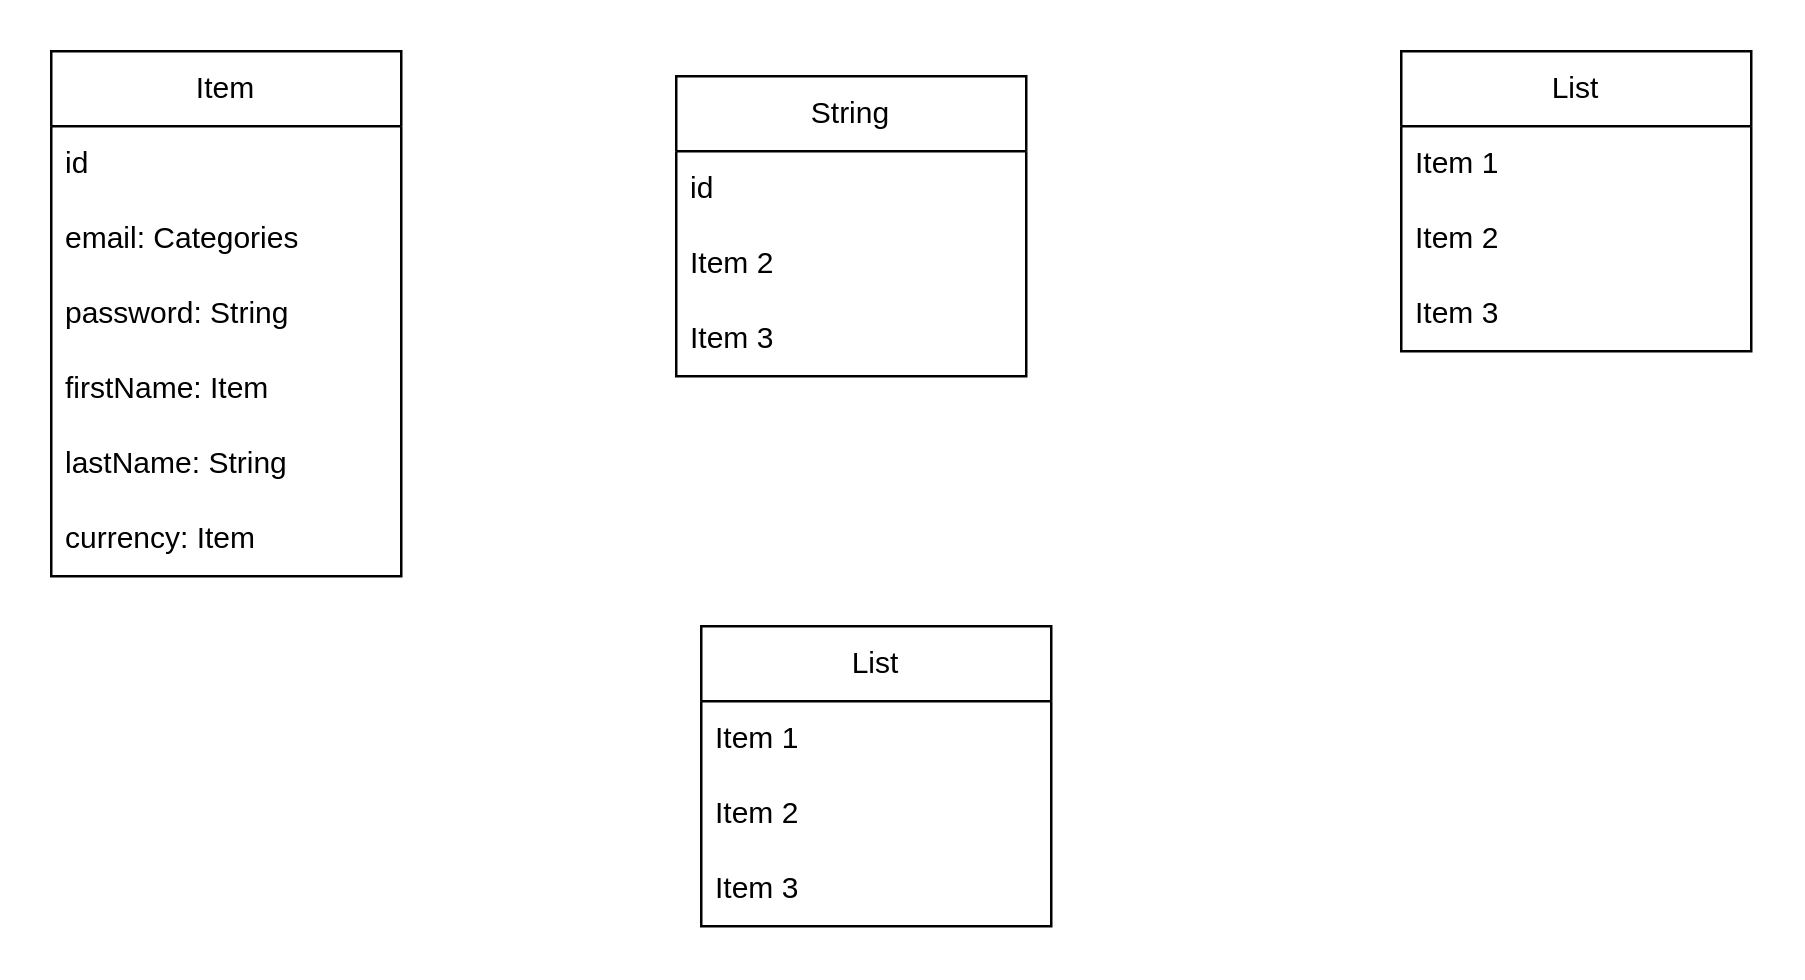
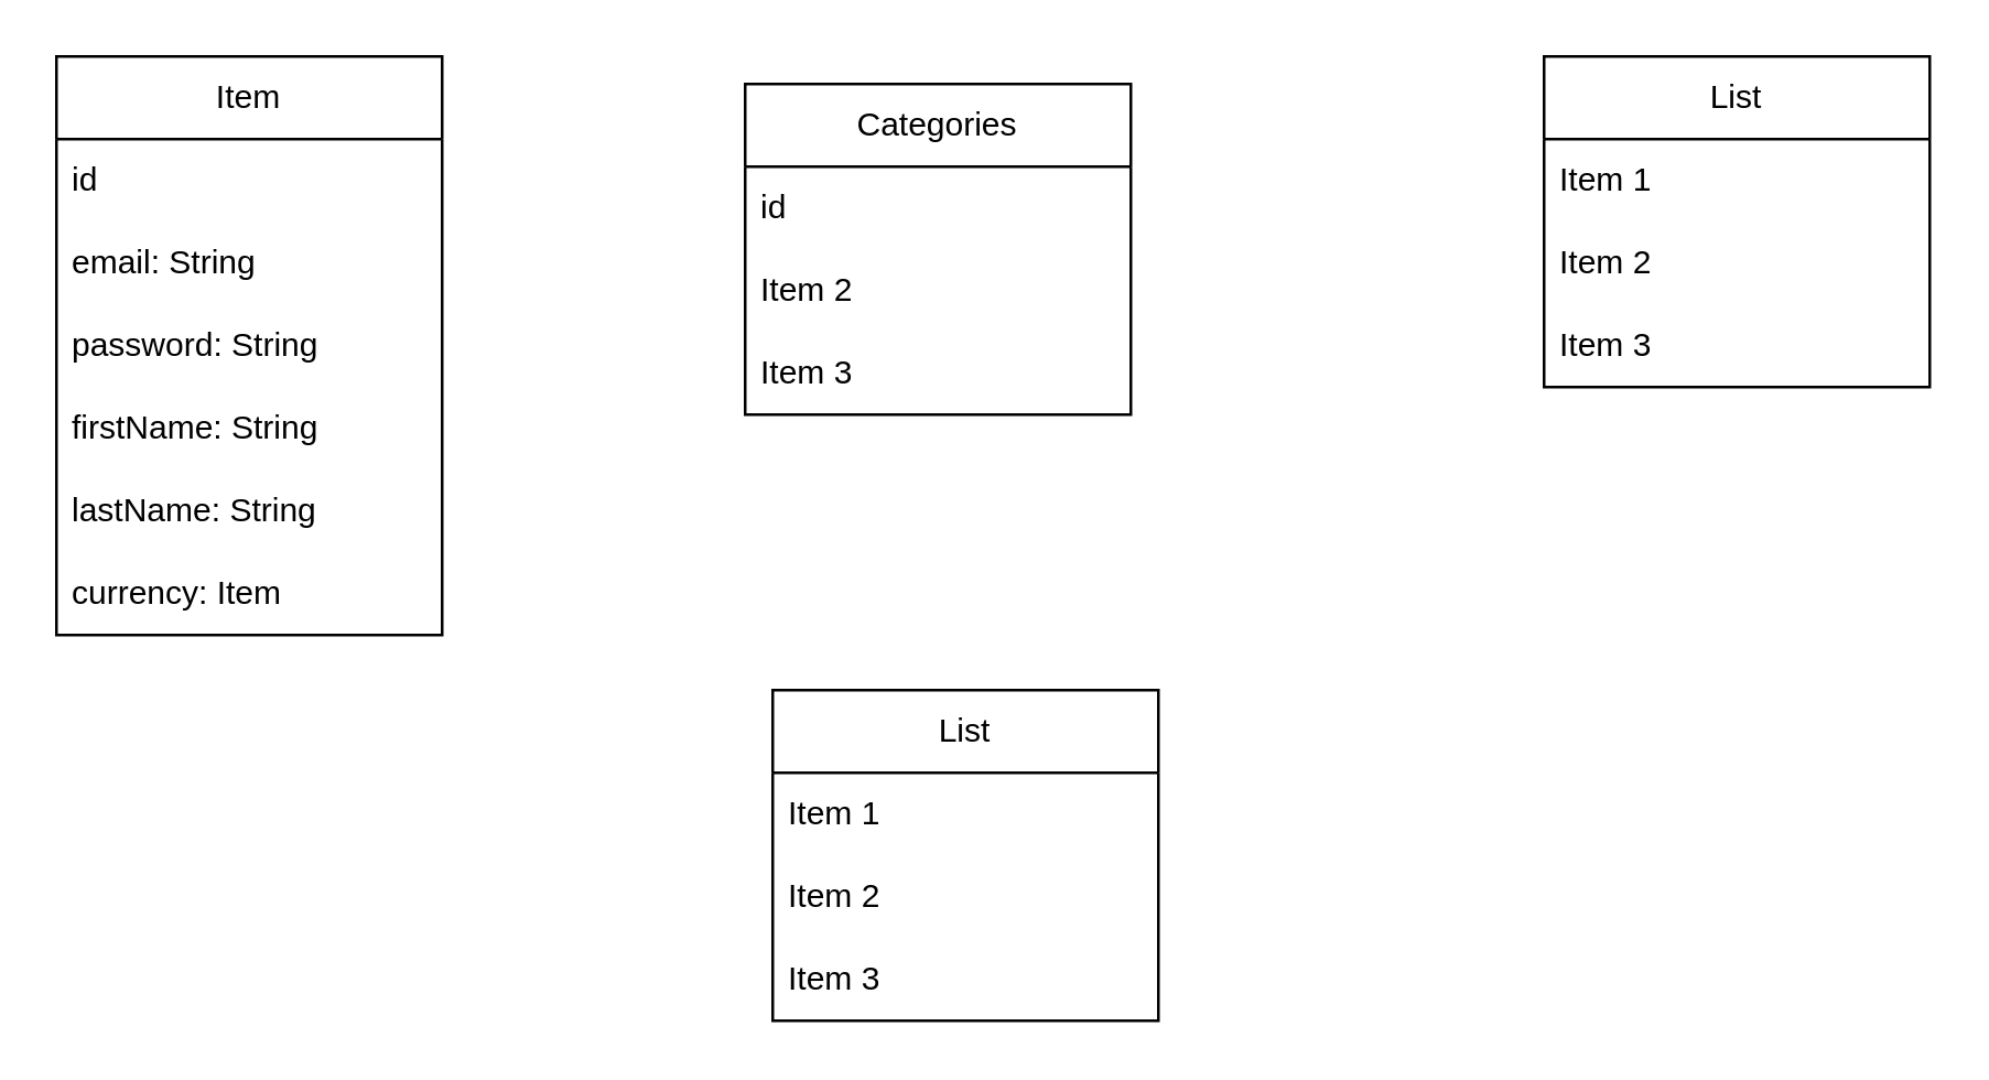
  <mxCell id="0" />
  <mxCell id="1" parent="0" />
  <mxCell id="2" value="Item" style="swimlane;fontStyle=0;childLayout=stackLayout;horizontal=1;startSize=30;horizontalStack=0;resizeParent=1;resizeParentMax=0;resizeLast=0;collapsible=1;marginBottom=0;whiteSpace=wrap;html=1;" vertex="1" parent="1"><mxGeometry x="20" y="20" width="140" height="210" as="geometry" /></mxCell>
  <mxCell id="3" value="id" style="text;strokeColor=none;fillColor=none;align=left;verticalAlign=middle;spacingLeft=4;spacingRight=4;overflow=hidden;points=[[0,0.5],[1,0.5]];portConstraint=eastwest;rotatable=0;whiteSpace=wrap;html=1;" vertex="1" parent="2"><mxGeometry y="30" width="140" height="30" as="geometry" /></mxCell>
- <mxCell id="4" value="email: Categories" style="text;strokeColor=none;fillColor=none;align=left;verticalAlign=middle;spacingLeft=4;spacingRight=4;overflow=hidden;points=[[0,0.5],[1,0.5]];portConstraint=eastwest;rotatable=0;whiteSpace=wrap;html=1;" vertex="1" parent="2"><mxGeometry y="60" width="140" height="30" as="geometry" /></mxCell>
+ <mxCell id="4" value="email: String" style="text;strokeColor=none;fillColor=none;align=left;verticalAlign=middle;spacingLeft=4;spacingRight=4;overflow=hidden;points=[[0,0.5],[1,0.5]];portConstraint=eastwest;rotatable=0;whiteSpace=wrap;html=1;" vertex="1" parent="2"><mxGeometry y="60" width="140" height="30" as="geometry" /></mxCell>
  <mxCell id="5" value="password: String" style="text;strokeColor=none;fillColor=none;align=left;verticalAlign=middle;spacingLeft=4;spacingRight=4;overflow=hidden;points=[[0,0.5],[1,0.5]];portConstraint=eastwest;rotatable=0;whiteSpace=wrap;html=1;" vertex="1" parent="2"><mxGeometry y="90" width="140" height="30" as="geometry" /></mxCell>
- <mxCell id="6" value="firstName: Item" style="text;strokeColor=none;fillColor=none;align=left;verticalAlign=middle;spacingLeft=4;spacingRight=4;overflow=hidden;points=[[0,0.5],[1,0.5]];portConstraint=eastwest;rotatable=0;whiteSpace=wrap;html=1;" vertex="1" parent="2"><mxGeometry y="120" width="140" height="30" as="geometry" /></mxCell>
+ <mxCell id="6" value="firstName: String" style="text;strokeColor=none;fillColor=none;align=left;verticalAlign=middle;spacingLeft=4;spacingRight=4;overflow=hidden;points=[[0,0.5],[1,0.5]];portConstraint=eastwest;rotatable=0;whiteSpace=wrap;html=1;" vertex="1" parent="2"><mxGeometry y="120" width="140" height="30" as="geometry" /></mxCell>
  <mxCell id="7" value="lastName: String" style="text;strokeColor=none;fillColor=none;align=left;verticalAlign=middle;spacingLeft=4;spacingRight=4;overflow=hidden;points=[[0,0.5],[1,0.5]];portConstraint=eastwest;rotatable=0;whiteSpace=wrap;html=1;" vertex="1" parent="2"><mxGeometry y="150" width="140" height="30" as="geometry" /></mxCell>
  <mxCell id="8" value="currency: Item" style="text;strokeColor=none;fillColor=none;align=left;verticalAlign=middle;spacingLeft=4;spacingRight=4;overflow=hidden;points=[[0,0.5],[1,0.5]];portConstraint=eastwest;rotatable=0;whiteSpace=wrap;html=1;" vertex="1" parent="2"><mxGeometry y="180" width="140" height="30" as="geometry" /></mxCell>
- <mxCell id="9" value="String" style="swimlane;fontStyle=0;childLayout=stackLayout;horizontal=1;startSize=30;horizontalStack=0;resizeParent=1;resizeParentMax=0;resizeLast=0;collapsible=1;marginBottom=0;whiteSpace=wrap;html=1;" vertex="1" parent="1"><mxGeometry x="270" y="30" width="140" height="120" as="geometry" /></mxCell>
+ <mxCell id="9" value="Categories" style="swimlane;fontStyle=0;childLayout=stackLayout;horizontal=1;startSize=30;horizontalStack=0;resizeParent=1;resizeParentMax=0;resizeLast=0;collapsible=1;marginBottom=0;whiteSpace=wrap;html=1;" vertex="1" parent="1"><mxGeometry x="270" y="30" width="140" height="120" as="geometry" /></mxCell>
  <mxCell id="10" value="id" style="text;strokeColor=none;fillColor=none;align=left;verticalAlign=middle;spacingLeft=4;spacingRight=4;overflow=hidden;points=[[0,0.5],[1,0.5]];portConstraint=eastwest;rotatable=0;whiteSpace=wrap;html=1;" vertex="1" parent="9"><mxGeometry y="30" width="140" height="30" as="geometry" /></mxCell>
  <mxCell id="11" value="Item 2" style="text;strokeColor=none;fillColor=none;align=left;verticalAlign=middle;spacingLeft=4;spacingRight=4;overflow=hidden;points=[[0,0.5],[1,0.5]];portConstraint=eastwest;rotatable=0;whiteSpace=wrap;html=1;" vertex="1" parent="9"><mxGeometry y="60" width="140" height="30" as="geometry" /></mxCell>
  <mxCell id="12" value="Item 3" style="text;strokeColor=none;fillColor=none;align=left;verticalAlign=middle;spacingLeft=4;spacingRight=4;overflow=hidden;points=[[0,0.5],[1,0.5]];portConstraint=eastwest;rotatable=0;whiteSpace=wrap;html=1;" vertex="1" parent="9"><mxGeometry y="90" width="140" height="30" as="geometry" /></mxCell>
  <mxCell id="13" value="List" style="swimlane;fontStyle=0;childLayout=stackLayout;horizontal=1;startSize=30;horizontalStack=0;resizeParent=1;resizeParentMax=0;resizeLast=0;collapsible=1;marginBottom=0;whiteSpace=wrap;html=1;" vertex="1" parent="1"><mxGeometry x="560" y="20" width="140" height="120" as="geometry" /></mxCell>
  <mxCell id="14" value="Item 1" style="text;strokeColor=none;fillColor=none;align=left;verticalAlign=middle;spacingLeft=4;spacingRight=4;overflow=hidden;points=[[0,0.5],[1,0.5]];portConstraint=eastwest;rotatable=0;whiteSpace=wrap;html=1;" vertex="1" parent="13"><mxGeometry y="30" width="140" height="30" as="geometry" /></mxCell>
  <mxCell id="15" value="Item 2" style="text;strokeColor=none;fillColor=none;align=left;verticalAlign=middle;spacingLeft=4;spacingRight=4;overflow=hidden;points=[[0,0.5],[1,0.5]];portConstraint=eastwest;rotatable=0;whiteSpace=wrap;html=1;" vertex="1" parent="13"><mxGeometry y="60" width="140" height="30" as="geometry" /></mxCell>
  <mxCell id="16" value="Item 3" style="text;strokeColor=none;fillColor=none;align=left;verticalAlign=middle;spacingLeft=4;spacingRight=4;overflow=hidden;points=[[0,0.5],[1,0.5]];portConstraint=eastwest;rotatable=0;whiteSpace=wrap;html=1;" vertex="1" parent="13"><mxGeometry y="90" width="140" height="30" as="geometry" /></mxCell>
  <mxCell id="17" value="List" style="swimlane;fontStyle=0;childLayout=stackLayout;horizontal=1;startSize=30;horizontalStack=0;resizeParent=1;resizeParentMax=0;resizeLast=0;collapsible=1;marginBottom=0;whiteSpace=wrap;html=1;" vertex="1" parent="1"><mxGeometry x="280" y="250" width="140" height="120" as="geometry" /></mxCell>
  <mxCell id="18" value="Item 1" style="text;strokeColor=none;fillColor=none;align=left;verticalAlign=middle;spacingLeft=4;spacingRight=4;overflow=hidden;points=[[0,0.5],[1,0.5]];portConstraint=eastwest;rotatable=0;whiteSpace=wrap;html=1;" vertex="1" parent="17"><mxGeometry y="30" width="140" height="30" as="geometry" /></mxCell>
  <mxCell id="19" value="Item 2" style="text;strokeColor=none;fillColor=none;align=left;verticalAlign=middle;spacingLeft=4;spacingRight=4;overflow=hidden;points=[[0,0.5],[1,0.5]];portConstraint=eastwest;rotatable=0;whiteSpace=wrap;html=1;" vertex="1" parent="17"><mxGeometry y="60" width="140" height="30" as="geometry" /></mxCell>
  <mxCell id="20" value="Item 3" style="text;strokeColor=none;fillColor=none;align=left;verticalAlign=middle;spacingLeft=4;spacingRight=4;overflow=hidden;points=[[0,0.5],[1,0.5]];portConstraint=eastwest;rotatable=0;whiteSpace=wrap;html=1;" vertex="1" parent="17"><mxGeometry y="90" width="140" height="30" as="geometry" /></mxCell>
